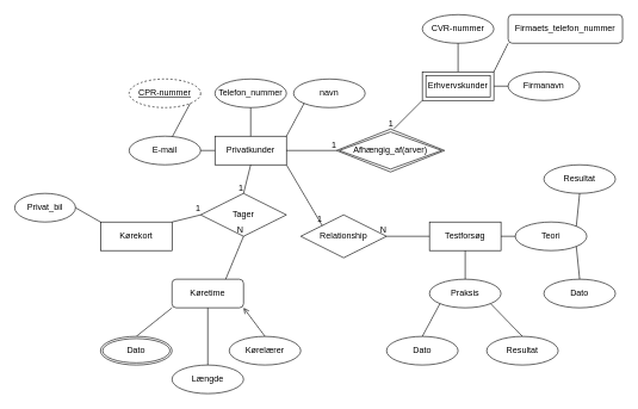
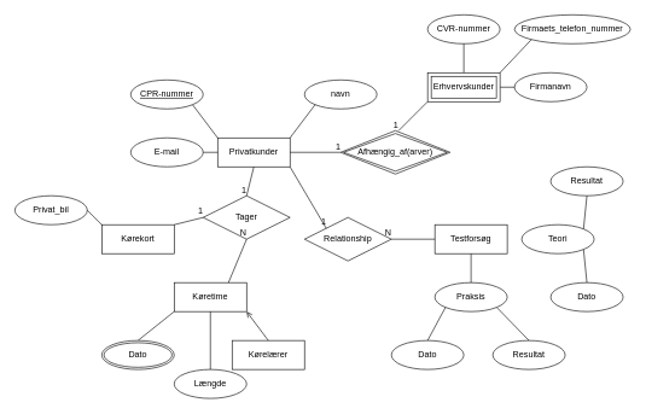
  <mxCell id="0" />
  <mxCell id="1" parent="0" />
  <mxCell id="2" value="Privatkunder" style="whiteSpace=wrap;html=1;align=center;" parent="1" vertex="1"><mxGeometry x="300" y="190" width="100" height="40" as="geometry" /></mxCell>
  <mxCell id="3" value="E-mail" style="ellipse;whiteSpace=wrap;html=1;align=center;" parent="1" vertex="1"><mxGeometry x="180" y="190" width="100" height="40" as="geometry" /></mxCell>
- <mxCell id="4" value="Telefon_nummer" style="ellipse;whiteSpace=wrap;html=1;align=center;" parent="1" vertex="1"><mxGeometry x="300" y="110" width="100" height="40" as="geometry" /></mxCell>
- <mxCell id="5" value="CPR-nummer" style="ellipse;whiteSpace=wrap;html=1;align=center;fontStyle=4;dashed=1;" parent="1" vertex="1"><mxGeometry x="180" y="110" width="100" height="40" as="geometry" /></mxCell>
+ <mxCell id="5" value="CPR-nummer" style="ellipse;whiteSpace=wrap;html=1;align=center;fontStyle=4;" parent="1" vertex="1"><mxGeometry x="180" y="110" width="100" height="40" as="geometry" /></mxCell>
  <mxCell id="6" value="" style="endArrow=none;html=1;rounded=0;exitX=1;exitY=0.5;exitDx=0;exitDy=0;" parent="1" source="3" edge="1"><mxGeometry relative="1" as="geometry"><mxPoint x="180" y="250" as="sourcePoint" /><mxPoint x="300" y="210" as="targetPoint" /></mxGeometry></mxCell>
- <mxCell id="7" value="" style="endArrow=none;html=1;rounded=0;exitX=1;exitY=1;exitDx=0;exitDy=0;" parent="1" source="5" target="3" edge="1"><mxGeometry relative="1" as="geometry"><mxPoint x="180" y="250" as="sourcePoint" /><mxPoint x="340" y="250" as="targetPoint" /></mxGeometry></mxCell>
- <mxCell id="8" value="" style="endArrow=none;html=1;rounded=0;entryX=0.5;entryY=0;entryDx=0;entryDy=0;exitX=0.5;exitY=1;exitDx=0;exitDy=0;" parent="1" source="4" target="2" edge="1"><mxGeometry relative="1" as="geometry"><mxPoint x="180" y="270" as="sourcePoint" /><mxPoint x="340" y="270" as="targetPoint" /></mxGeometry></mxCell>
+ <mxCell id="7" value="" style="endArrow=none;html=1;rounded=0;entryX=0;entryY=0;entryDx=0;entryDy=0;exitX=1;exitY=1;exitDx=0;exitDy=0;" parent="1" source="5" target="2" edge="1"><mxGeometry relative="1" as="geometry"><mxPoint x="180" y="250" as="sourcePoint" /><mxPoint x="340" y="250" as="targetPoint" /></mxGeometry></mxCell>
  <mxCell id="9" value="CVR-nummer" style="ellipse;whiteSpace=wrap;html=1;align=center;" parent="1" vertex="1"><mxGeometry x="590" y="20" width="100" height="40" as="geometry" /></mxCell>
  <mxCell id="10" value="Firmanavn" style="ellipse;whiteSpace=wrap;html=1;align=center;" parent="1" vertex="1"><mxGeometry x="710" y="100" width="100" height="40" as="geometry" /></mxCell>
- <mxCell id="11" value="Firmaets_telefon_nummer" style="whiteSpace=wrap;html=1;align=center;rounded=1;" parent="1" vertex="1"><mxGeometry x="710" y="20" width="160" height="40" as="geometry" /></mxCell>
+ <mxCell id="11" value="Firmaets_telefon_nummer" style="ellipse;whiteSpace=wrap;html=1;align=center;" parent="1" vertex="1"><mxGeometry x="710" y="20" width="160" height="40" as="geometry" /></mxCell>
  <mxCell id="12" value="" style="endArrow=none;html=1;rounded=0;entryX=0;entryY=1;entryDx=0;entryDy=0;exitX=1;exitY=0;exitDx=0;exitDy=0;" parent="1" target="11" edge="1"><mxGeometry relative="1" as="geometry"><mxPoint x="690" y="100" as="sourcePoint" /><mxPoint x="450" y="160" as="targetPoint" /></mxGeometry></mxCell>
  <mxCell id="13" value="" style="endArrow=none;html=1;rounded=0;entryX=0.5;entryY=1;entryDx=0;entryDy=0;exitX=0.5;exitY=0;exitDx=0;exitDy=0;" parent="1" target="9" edge="1"><mxGeometry relative="1" as="geometry"><mxPoint x="640" y="100" as="sourcePoint" /><mxPoint x="450" y="180" as="targetPoint" /></mxGeometry></mxCell>
  <mxCell id="14" value="" style="endArrow=none;html=1;rounded=0;entryX=0;entryY=0.5;entryDx=0;entryDy=0;" parent="1" target="10" edge="1"><mxGeometry relative="1" as="geometry"><mxPoint x="690" y="120" as="sourcePoint" /><mxPoint x="450" y="200" as="targetPoint" /></mxGeometry></mxCell>
  <mxCell id="15" value="Kørekort" style="whiteSpace=wrap;html=1;align=center;" parent="1" vertex="1"><mxGeometry x="140" y="310" width="100" height="40" as="geometry" /></mxCell>
- <mxCell id="16" value="Privat_bil" style="ellipse;whiteSpace=wrap;html=1;align=center;" parent="1" vertex="1"><mxGeometry x="20" y="270" width="85" height="40" as="geometry" /></mxCell>
+ <mxCell id="16" value="Privat_bil" style="ellipse;whiteSpace=wrap;html=1;align=center;" parent="1" vertex="1"><mxGeometry x="20" y="270" width="100" height="40" as="geometry" /></mxCell>
  <mxCell id="17" value="Testforsøg" style="whiteSpace=wrap;html=1;align=center;" parent="1" vertex="1"><mxGeometry x="600" y="310" width="100" height="40" as="geometry" /></mxCell>
  <mxCell id="18" value="Teori" style="ellipse;whiteSpace=wrap;html=1;align=center;" parent="1" vertex="1"><mxGeometry x="720" y="310" width="100" height="40" as="geometry" /></mxCell>
  <mxCell id="19" value="Praksis" style="ellipse;whiteSpace=wrap;html=1;align=center;" parent="1" vertex="1"><mxGeometry x="600" y="390" width="100" height="40" as="geometry" /></mxCell>
  <mxCell id="20" value="Dato" style="ellipse;whiteSpace=wrap;html=1;align=center;" parent="1" vertex="1"><mxGeometry x="540" y="470" width="100" height="40" as="geometry" /></mxCell>
  <mxCell id="21" value="Resultat" style="ellipse;whiteSpace=wrap;html=1;align=center;" parent="1" vertex="1"><mxGeometry x="680" y="470" width="100" height="40" as="geometry" /></mxCell>
  <mxCell id="22" value="Resultat" style="ellipse;whiteSpace=wrap;html=1;align=center;" parent="1" vertex="1"><mxGeometry x="760" y="230" width="100" height="40" as="geometry" /></mxCell>
  <mxCell id="23" value="Dato" style="ellipse;whiteSpace=wrap;html=1;align=center;" parent="1" vertex="1"><mxGeometry x="760" y="390" width="100" height="40" as="geometry" /></mxCell>
- <mxCell id="24" value="Køretime" style="whiteSpace=wrap;html=1;align=center;rounded=1;" parent="1" vertex="1"><mxGeometry x="240" y="390" width="100" height="40" as="geometry" /></mxCell>
- <mxCell id="25" value="Kørelærer" style="ellipse;whiteSpace=wrap;html=1;align=center;" parent="1" vertex="1"><mxGeometry x="320" y="470" width="100" height="40" as="geometry" /></mxCell>
+ <mxCell id="24" value="Køretime" style="whiteSpace=wrap;html=1;align=center;" parent="1" vertex="1"><mxGeometry x="240" y="390" width="100" height="40" as="geometry" /></mxCell>
+ <mxCell id="25" value="Kørelærer" style="whiteSpace=wrap;html=1;align=center;rounded=0;" parent="1" vertex="1"><mxGeometry x="320" y="470" width="100" height="40" as="geometry" /></mxCell>
  <mxCell id="26" value="Længde" style="ellipse;whiteSpace=wrap;html=1;align=center;" parent="1" vertex="1"><mxGeometry x="240" y="510" width="100" height="40" as="geometry" /></mxCell>
  <mxCell id="27" value="" style="endArrow=none;html=1;rounded=0;entryX=0;entryY=0;entryDx=0;entryDy=0;exitX=1;exitY=0.5;exitDx=0;exitDy=0;" parent="1" source="16" target="15" edge="1"><mxGeometry relative="1" as="geometry"><mxPoint x="20" y="570" as="sourcePoint" /><mxPoint x="180" y="570" as="targetPoint" /></mxGeometry></mxCell>
  <mxCell id="28" value="" style="endArrow=none;html=1;rounded=0;entryX=0;entryY=1;entryDx=0;entryDy=0;exitX=0.5;exitY=0;exitDx=0;exitDy=0;" parent="1" target="24" edge="1"><mxGeometry relative="1" as="geometry"><mxPoint x="190" y="470" as="sourcePoint" /><mxPoint x="180" y="570" as="targetPoint" /></mxGeometry></mxCell>
  <mxCell id="29" value="" style="endArrow=open;html=1;rounded=0;entryX=1;entryY=1;entryDx=0;entryDy=0;exitX=0.5;exitY=0;exitDx=0;exitDy=0;" parent="1" source="25" target="24" edge="1"><mxGeometry relative="1" as="geometry"><mxPoint x="20" y="590" as="sourcePoint" /><mxPoint x="180" y="590" as="targetPoint" /></mxGeometry></mxCell>
  <mxCell id="30" value="" style="endArrow=none;html=1;rounded=0;entryX=0.5;entryY=1;entryDx=0;entryDy=0;exitX=0.5;exitY=0;exitDx=0;exitDy=0;" parent="1" source="26" target="24" edge="1"><mxGeometry relative="1" as="geometry"><mxPoint x="20" y="570" as="sourcePoint" /><mxPoint x="180" y="570" as="targetPoint" /></mxGeometry></mxCell>
  <mxCell id="31" value="" style="endArrow=none;html=1;rounded=0;entryX=0;entryY=1;entryDx=0;entryDy=0;exitX=0.5;exitY=0;exitDx=0;exitDy=0;" parent="1" source="20" target="19" edge="1"><mxGeometry relative="1" as="geometry"><mxPoint x="100" y="610" as="sourcePoint" /><mxPoint x="260" y="610" as="targetPoint" /></mxGeometry></mxCell>
  <mxCell id="32" value="" style="endArrow=none;html=1;rounded=0;entryX=1;entryY=1;entryDx=0;entryDy=0;exitX=0.5;exitY=0;exitDx=0;exitDy=0;" parent="1" source="21" target="19" edge="1"><mxGeometry relative="1" as="geometry"><mxPoint x="100" y="610" as="sourcePoint" /><mxPoint x="260" y="610" as="targetPoint" /></mxGeometry></mxCell>
- <mxCell id="33" value="" style="endArrow=none;html=1;rounded=0;entryX=1;entryY=0.5;entryDx=0;entryDy=0;exitX=0;exitY=0.5;exitDx=0;exitDy=0;" parent="1" source="18" target="17" edge="1"><mxGeometry relative="1" as="geometry"><mxPoint x="100" y="610" as="sourcePoint" /><mxPoint x="260" y="610" as="targetPoint" /></mxGeometry></mxCell>
  <mxCell id="34" value="" style="endArrow=none;html=1;rounded=0;entryX=0.5;entryY=1;entryDx=0;entryDy=0;exitX=0.5;exitY=0;exitDx=0;exitDy=0;" parent="1" source="19" target="17" edge="1"><mxGeometry relative="1" as="geometry"><mxPoint x="100" y="610" as="sourcePoint" /><mxPoint x="260" y="610" as="targetPoint" /></mxGeometry></mxCell>
  <mxCell id="35" value="" style="endArrow=none;html=1;rounded=0;entryX=1;entryY=0;entryDx=0;entryDy=0;exitX=0.5;exitY=1;exitDx=0;exitDy=0;" parent="1" source="22" target="18" edge="1"><mxGeometry relative="1" as="geometry"><mxPoint x="120" y="560" as="sourcePoint" /><mxPoint x="280" y="560" as="targetPoint" /></mxGeometry></mxCell>
  <mxCell id="36" value="" style="endArrow=none;html=1;rounded=0;entryX=1;entryY=1;entryDx=0;entryDy=0;exitX=0.5;exitY=0;exitDx=0;exitDy=0;" parent="1" source="23" target="18" edge="1"><mxGeometry relative="1" as="geometry"><mxPoint x="100" y="610" as="sourcePoint" /><mxPoint x="260" y="610" as="targetPoint" /></mxGeometry></mxCell>
  <mxCell id="37" value="Tager" style="shape=rhombus;perimeter=rhombusPerimeter;whiteSpace=wrap;html=1;align=center;" parent="1" vertex="1"><mxGeometry x="280" y="270" width="120" height="60" as="geometry" /></mxCell>
  <mxCell id="38" value="" style="endArrow=none;html=1;rounded=0;exitX=0.5;exitY=1;exitDx=0;exitDy=0;entryX=0.5;entryY=0;entryDx=0;entryDy=0;" parent="1" source="2" target="37" edge="1"><mxGeometry relative="1" as="geometry"><mxPoint x="40" y="570" as="sourcePoint" /><mxPoint x="200" y="570" as="targetPoint" /></mxGeometry></mxCell>
  <mxCell id="39" value="1" style="resizable=0;html=1;align=right;verticalAlign=bottom;" parent="38" connectable="0" vertex="1"><mxGeometry x="1" relative="1" as="geometry" /></mxCell>
  <mxCell id="40" value="" style="endArrow=none;html=1;rounded=0;entryX=0;entryY=0.5;entryDx=0;entryDy=0;exitX=1;exitY=0;exitDx=0;exitDy=0;" parent="1" source="15" target="37" edge="1"><mxGeometry relative="1" as="geometry"><mxPoint x="40" y="570" as="sourcePoint" /><mxPoint x="200" y="570" as="targetPoint" /></mxGeometry></mxCell>
  <mxCell id="41" value="1" style="resizable=0;html=1;align=right;verticalAlign=bottom;" parent="40" connectable="0" vertex="1"><mxGeometry x="1" relative="1" as="geometry" /></mxCell>
  <mxCell id="42" value="Relationship" style="shape=rhombus;perimeter=rhombusPerimeter;whiteSpace=wrap;html=1;align=center;" parent="1" vertex="1"><mxGeometry x="420" y="300" width="120" height="60" as="geometry" /></mxCell>
  <mxCell id="43" value="" style="endArrow=none;html=1;rounded=0;exitX=1;exitY=1;exitDx=0;exitDy=0;entryX=0;entryY=0;entryDx=0;entryDy=0;" parent="1" source="2" target="42" edge="1"><mxGeometry relative="1" as="geometry"><mxPoint x="40" y="570" as="sourcePoint" /><mxPoint x="200" y="570" as="targetPoint" /></mxGeometry></mxCell>
  <mxCell id="44" value="1" style="resizable=0;html=1;align=right;verticalAlign=bottom;" parent="43" connectable="0" vertex="1"><mxGeometry x="1" relative="1" as="geometry" /></mxCell>
  <mxCell id="45" value="" style="endArrow=none;html=1;rounded=0;exitX=0;exitY=0.5;exitDx=0;exitDy=0;entryX=1;entryY=0.5;entryDx=0;entryDy=0;" parent="1" source="17" target="42" edge="1"><mxGeometry relative="1" as="geometry"><mxPoint x="40" y="570" as="sourcePoint" /><mxPoint x="200" y="570" as="targetPoint" /></mxGeometry></mxCell>
  <mxCell id="46" value="N" style="resizable=0;html=1;align=right;verticalAlign=bottom;" parent="45" connectable="0" vertex="1"><mxGeometry x="1" relative="1" as="geometry" /></mxCell>
  <mxCell id="47" value="" style="endArrow=none;html=1;rounded=0;entryX=0.5;entryY=1;entryDx=0;entryDy=0;exitX=0.75;exitY=0;exitDx=0;exitDy=0;" parent="1" source="24" target="37" edge="1"><mxGeometry relative="1" as="geometry"><mxPoint x="40" y="570" as="sourcePoint" /><mxPoint x="200" y="570" as="targetPoint" /></mxGeometry></mxCell>
  <mxCell id="48" value="N" style="resizable=0;html=1;align=right;verticalAlign=bottom;" parent="47" connectable="0" vertex="1"><mxGeometry x="1" relative="1" as="geometry" /></mxCell>
  <mxCell id="49" value="Dato" style="ellipse;shape=doubleEllipse;margin=3;whiteSpace=wrap;html=1;align=center;" parent="1" vertex="1"><mxGeometry x="140" y="470" width="100" height="40" as="geometry" /></mxCell>
  <mxCell id="50" value="Erhvervskunder" style="shape=ext;margin=3;double=1;whiteSpace=wrap;html=1;align=center;" parent="1" vertex="1"><mxGeometry x="590" y="100" width="100" height="40" as="geometry" /></mxCell>
  <mxCell id="51" value="Afhængig_af(arver)" style="shape=rhombus;double=1;perimeter=rhombusPerimeter;whiteSpace=wrap;html=1;align=center;" parent="1" vertex="1"><mxGeometry x="470" y="180" width="151.06" height="60" as="geometry" /></mxCell>
  <mxCell id="52" value="" style="endArrow=none;html=1;rounded=0;exitX=0;exitY=1;exitDx=0;exitDy=0;" parent="1" source="50" edge="1"><mxGeometry relative="1" as="geometry"><mxPoint x="20" y="570" as="sourcePoint" /><mxPoint x="550" y="180" as="targetPoint" /></mxGeometry></mxCell>
  <mxCell id="53" value="1" style="resizable=0;html=1;align=right;verticalAlign=bottom;" parent="52" connectable="0" vertex="1"><mxGeometry x="1" relative="1" as="geometry" /></mxCell>
  <mxCell id="54" value="" style="endArrow=none;html=1;rounded=0;exitX=1;exitY=0.5;exitDx=0;exitDy=0;entryX=0;entryY=0.5;entryDx=0;entryDy=0;" parent="1" source="2" target="51" edge="1"><mxGeometry relative="1" as="geometry"><mxPoint x="20" y="570" as="sourcePoint" /><mxPoint x="180" y="570" as="targetPoint" /></mxGeometry></mxCell>
  <mxCell id="55" value="1" style="resizable=0;html=1;align=right;verticalAlign=bottom;" parent="54" connectable="0" vertex="1"><mxGeometry x="1" relative="1" as="geometry" /></mxCell>
- <mxCell id="56" value="navn" style="ellipse;whiteSpace=wrap;html=1;align=center;" vertex="1" parent="1"><mxGeometry x="410" y="110" width="100" height="40" as="geometry" /></mxCell>
+ <mxCell id="56" value="navn" style="ellipse;whiteSpace=wrap;html=1;align=center;" vertex="1" parent="1"><mxGeometry x="420" y="110" width="100" height="40" as="geometry" /></mxCell>
  <mxCell id="57" value="" style="endArrow=none;html=1;rounded=0;entryX=0;entryY=1;entryDx=0;entryDy=0;exitX=1;exitY=0;exitDx=0;exitDy=0;" edge="1" parent="1" source="2" target="56"><mxGeometry relative="1" as="geometry"><mxPoint x="20" y="570" as="sourcePoint" /><mxPoint x="180" y="570" as="targetPoint" /></mxGeometry></mxCell>
